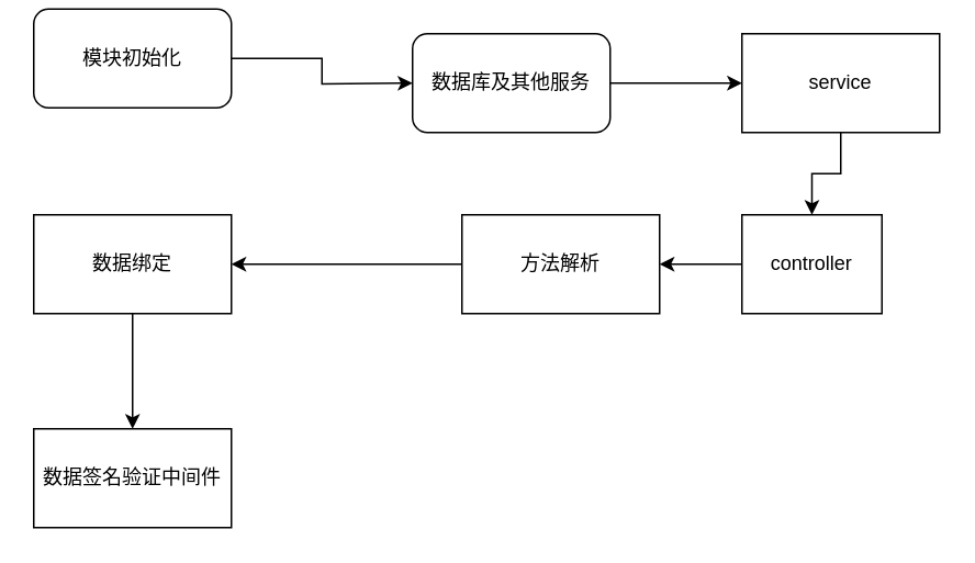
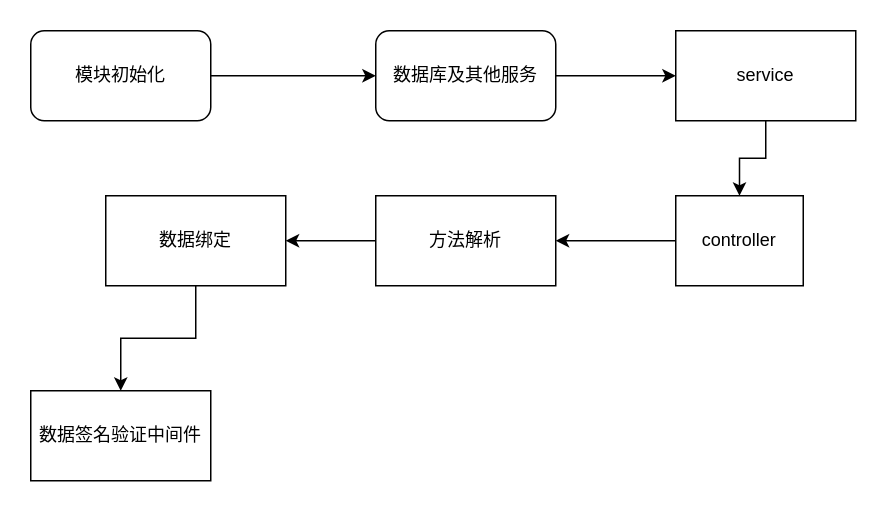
  <mxCell id="0" />
  <mxCell id="1" parent="0" />
  <mxCell id="2" style="edgeStyle=orthogonalEdgeStyle;rounded=0;orthogonalLoop=1;jettySize=auto;html=1;" edge="1" parent="1" source="3"><mxGeometry relative="1" as="geometry"><mxPoint x="250" y="50" as="targetPoint" /></mxGeometry></mxCell>
- <mxCell id="3" value="模块初始化" style="rounded=1;whiteSpace=wrap;html=1;" vertex="1" parent="1"><mxGeometry x="20" y="5" width="120" height="60" as="geometry" /></mxCell>
+ <mxCell id="3" value="模块初始化" style="rounded=1;whiteSpace=wrap;html=1;" vertex="1" parent="1"><mxGeometry x="20" y="20" width="120" height="60" as="geometry" /></mxCell>
  <mxCell id="4" value="" style="edgeStyle=orthogonalEdgeStyle;rounded=0;orthogonalLoop=1;jettySize=auto;html=1;" edge="1" parent="1" source="5" target="7"><mxGeometry relative="1" as="geometry"><Array as="points"><mxPoint x="440" y="50" /><mxPoint x="440" y="50" /></Array></mxGeometry></mxCell>
  <mxCell id="5" value="数据库及其他服务" style="rounded=1;whiteSpace=wrap;html=1;" vertex="1" parent="1"><mxGeometry x="250" y="20" width="120" height="60" as="geometry" /></mxCell>
  <mxCell id="6" style="edgeStyle=orthogonalEdgeStyle;rounded=0;orthogonalLoop=1;jettySize=auto;html=1;entryX=0.5;entryY=0;entryDx=0;entryDy=0;" edge="1" parent="1" source="7" target="9"><mxGeometry relative="1" as="geometry" /></mxCell>
  <mxCell id="7" value="service" style="rounded=0;whiteSpace=wrap;html=1;" vertex="1" parent="1"><mxGeometry x="450" y="20" width="120" height="60" as="geometry" /></mxCell>
  <mxCell id="8" value="" style="edgeStyle=orthogonalEdgeStyle;rounded=0;orthogonalLoop=1;jettySize=auto;html=1;" edge="1" parent="1" source="9" target="11"><mxGeometry relative="1" as="geometry" /></mxCell>
  <mxCell id="9" value="controller" style="rounded=0;whiteSpace=wrap;html=1;" vertex="1" parent="1"><mxGeometry x="450" y="130" width="85" height="60" as="geometry" /></mxCell>
  <mxCell id="10" value="" style="edgeStyle=orthogonalEdgeStyle;rounded=0;orthogonalLoop=1;jettySize=auto;html=1;" edge="1" parent="1" source="11" target="13"><mxGeometry relative="1" as="geometry" /></mxCell>
- <mxCell id="11" value="方法解析" style="rounded=0;whiteSpace=wrap;html=1;" vertex="1" parent="1"><mxGeometry x="280" y="130" width="120" height="60" as="geometry" /></mxCell>
+ <mxCell id="11" value="方法解析" style="rounded=0;whiteSpace=wrap;html=1;" vertex="1" parent="1"><mxGeometry x="250" y="130" width="120" height="60" as="geometry" /></mxCell>
  <mxCell id="12" value="" style="edgeStyle=orthogonalEdgeStyle;rounded=0;orthogonalLoop=1;jettySize=auto;html=1;" edge="1" parent="1" source="13" target="14"><mxGeometry relative="1" as="geometry" /></mxCell>
- <mxCell id="13" value="数据绑定" style="rounded=0;whiteSpace=wrap;html=1;" vertex="1" parent="1"><mxGeometry x="20" y="130" width="120" height="60" as="geometry" /></mxCell>
+ <mxCell id="13" value="数据绑定" style="rounded=0;whiteSpace=wrap;html=1;" vertex="1" parent="1"><mxGeometry x="70" y="130" width="120" height="60" as="geometry" /></mxCell>
  <mxCell id="14" value="数据签名验证中间件" style="rounded=0;whiteSpace=wrap;html=1;" vertex="1" parent="1"><mxGeometry x="20" y="260" width="120" height="60" as="geometry" /></mxCell>
